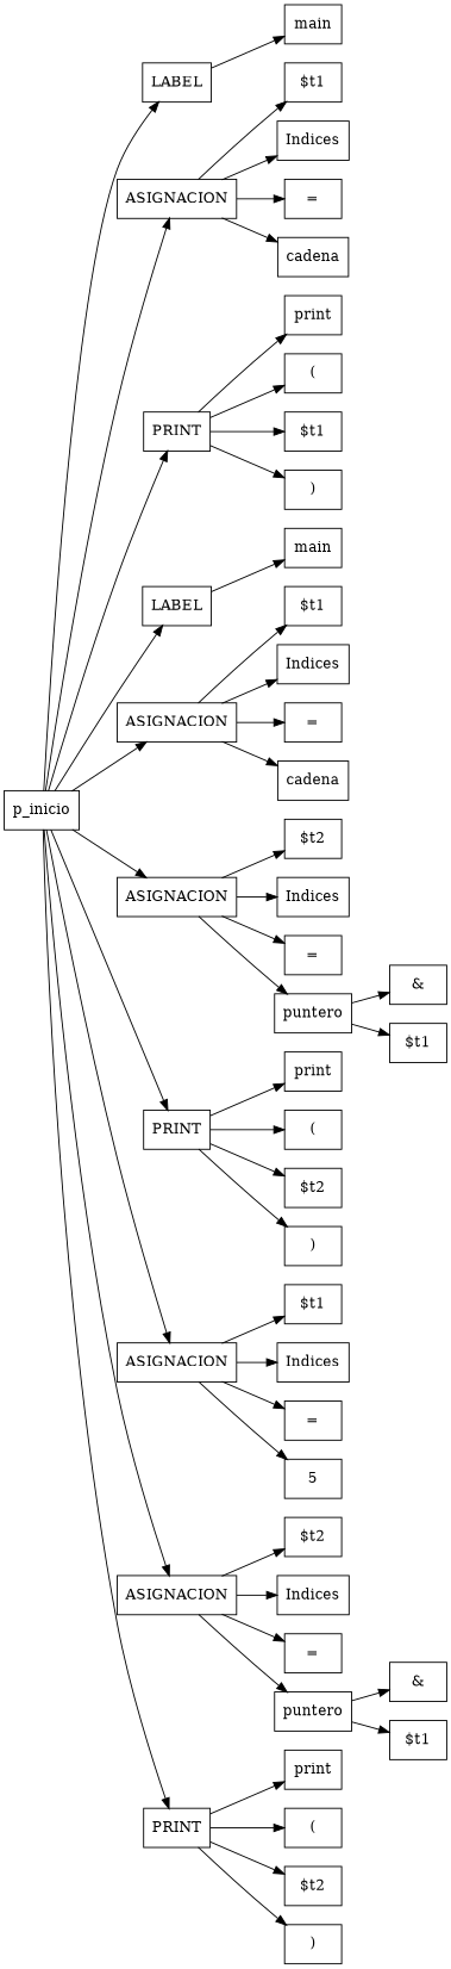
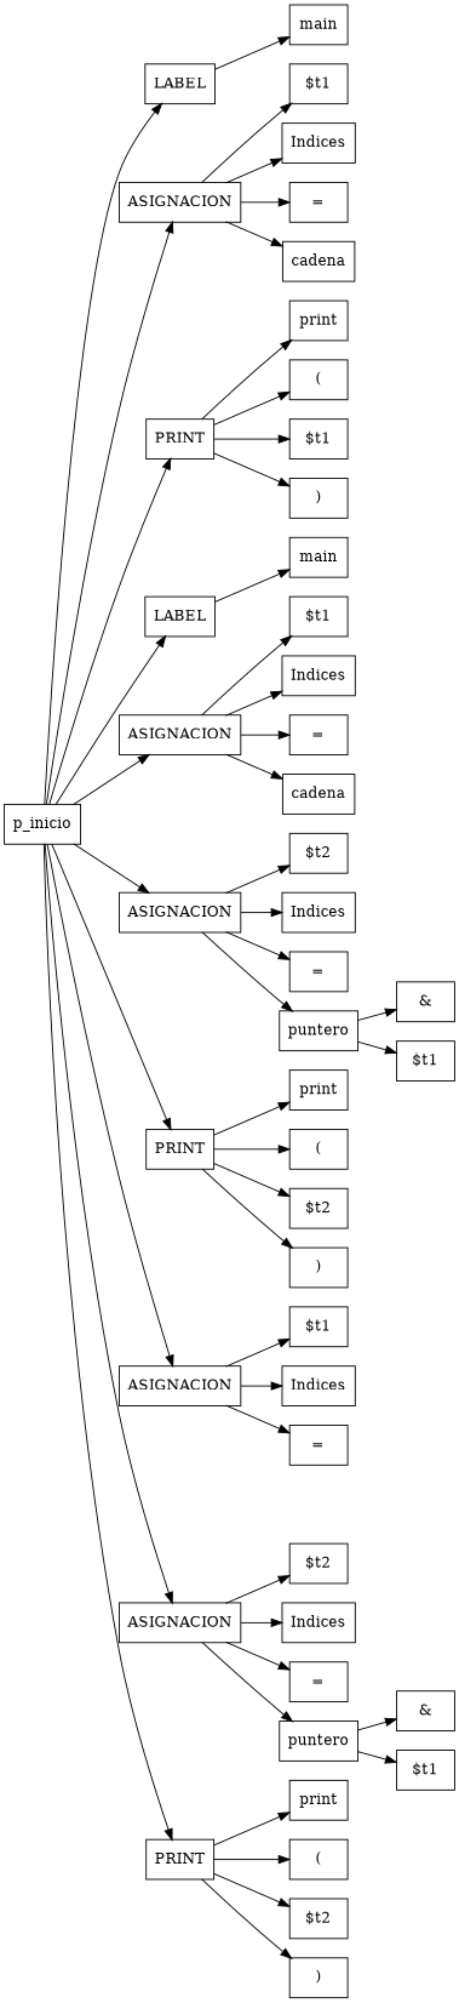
  digraph {
    rankdir=LR
    node [shape=record]
    n1 [label=LABEL]
    n2 [label=main]
    p_inicio
    n4 [label=ASIGNACION]
    n5 [label=PRINT]
    n6 [label=LABEL]
    n7 [label=ASIGNACION]
    n8 [label=ASIGNACION]
    n9 [label=PRINT]
    n10 [label=ASIGNACION]
    n11 [label=ASIGNACION]
    n12 [label=PRINT]
    n13 [label="$t1"]
    n14 [label=Indices]
    n15 [label="="]
    n16 [label=cadena]
    n17 [label=print]
    n18 [label="("]
    n19 [label="$t1"]
    n20 [label=")"]
    n21 [label=main]
    n22 [label="$t1"]
    n23 [label=Indices]
    n24 [label="="]
    n25 [label=cadena]
    n26 [label="$t2"]
    n27 [label=Indices]
    n28 [label="="]
    n29 [label=puntero]
    n30 [label="&"]
    n31 [label="$t1"]
    n32 [label=print]
    n33 [label="("]
    n34 [label="$t2"]
    n35 [label=")"]
    n36 [label="$t1"]
    n37 [label=Indices]
    n38 [label="="]
-   n39 [label=5]
    n40 [label="$t2"]
    n41 [label=Indices]
    n42 [label="="]
    n43 [label=puntero]
    n44 [label="&"]
    n45 [label="$t1"]
    n46 [label=print]
    n47 [label="("]
    n48 [label="$t2"]
    n49 [label=")"]
    n1 -> n2
    p_inicio -> n1
    p_inicio -> n4
    p_inicio -> n5
    p_inicio -> n6
    p_inicio -> n7
    p_inicio -> n8
    p_inicio -> n9
    p_inicio -> n10
    p_inicio -> n11
    p_inicio -> n12
    n4 -> n13
    n4 -> n14
    n4 -> n15
    n4 -> n16
    n5 -> n17
    n5 -> n18
    n5 -> n19
    n5 -> n20
    n6 -> n21
    n7 -> n22
    n7 -> n23
    n7 -> n24
    n7 -> n25
    n8 -> n26
    n8 -> n27
    n8 -> n28
    n8 -> n29
    n9 -> n32
    n9 -> n33
    n9 -> n34
    n9 -> n35
    n10 -> n36
    n10 -> n37
    n10 -> n38
-   n10 -> n39
    n11 -> n40
    n11 -> n41
    n11 -> n42
    n11 -> n43
    n12 -> n46
    n12 -> n47
    n12 -> n48
    n12 -> n49
    n29 -> n30
    n29 -> n31
    n43 -> n44
    n43 -> n45
  }
